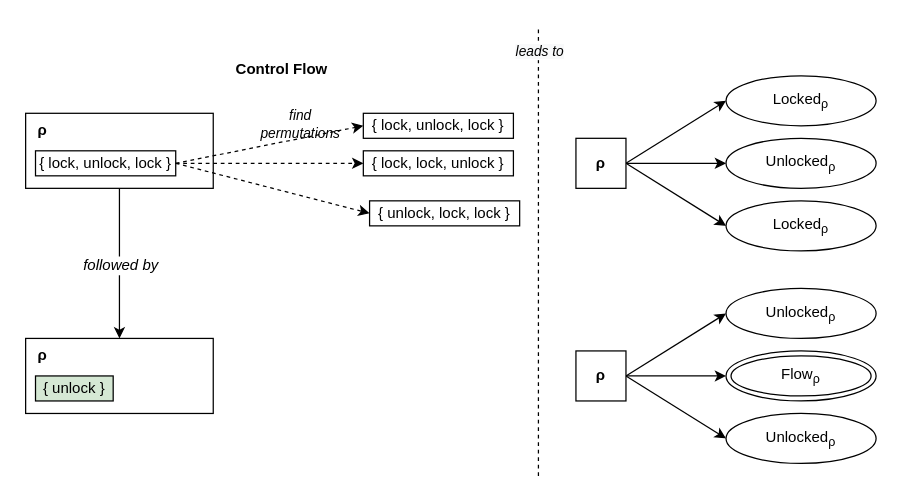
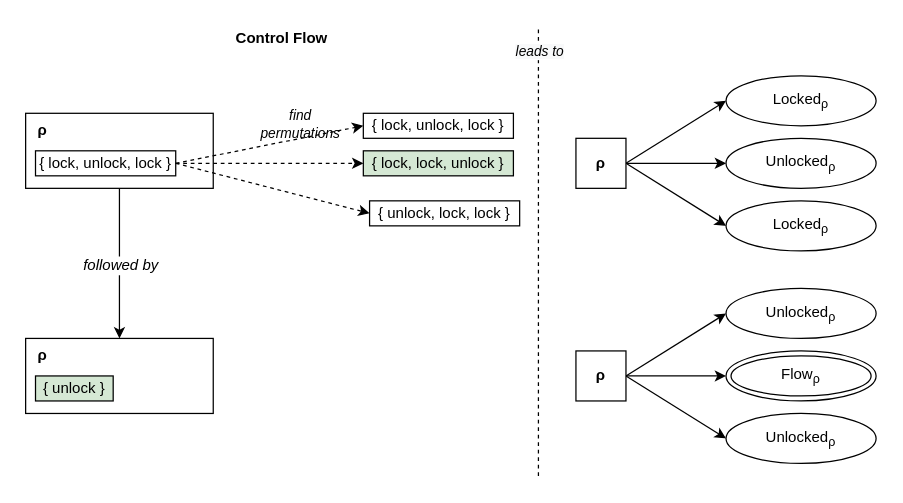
  <mxCell id="0" />
  <mxCell id="1" parent="0" />
  <mxCell id="2" style="edgeStyle=none;rounded=0;orthogonalLoop=1;jettySize=auto;html=1;exitX=0.5;exitY=1;exitDx=0;exitDy=0;entryX=0.5;entryY=0;entryDx=0;entryDy=0;" parent="1" source="5" target="11" edge="1"><mxGeometry relative="1" as="geometry" /></mxCell>
  <mxCell id="3" value="&lt;i&gt;followed by&lt;/i&gt;" style="text;html=1;align=center;verticalAlign=middle;resizable=0;points=[];labelBackgroundColor=#ffffff;" parent="2" vertex="1" connectable="0"><mxGeometry x="-0.179" relative="1" as="geometry"><mxPoint y="12" as="offset" /></mxGeometry></mxCell>
  <mxCell id="4" value="" style="group" parent="1" vertex="1" connectable="0"><mxGeometry x="20" y="90" width="150" height="60" as="geometry" /></mxCell>
  <mxCell id="5" value="&lt;b&gt;ρ&lt;/b&gt;" style="rounded=0;whiteSpace=wrap;html=1;align=left;verticalAlign=top;spacingLeft=8;" parent="4" vertex="1"><mxGeometry width="150" height="60" as="geometry" /></mxCell>
  <mxCell id="6" value="&lt;span style=&quot;white-space: normal&quot;&gt;{ lock, unlock, lock }&lt;/span&gt;" style="rounded=0;whiteSpace=wrap;html=1;align=center;" parent="4" vertex="1"><mxGeometry x="7.89" y="30" width="112.11" height="20" as="geometry" /></mxCell>
  <mxCell id="7" style="edgeStyle=orthogonalEdgeStyle;rounded=0;orthogonalLoop=1;jettySize=auto;html=1;exitX=1;exitY=0.5;exitDx=0;exitDy=0;entryX=0;entryY=0.5;entryDx=0;entryDy=0;" parent="1" edge="1"><mxGeometry relative="1" as="geometry"><mxPoint x="580" y="90" as="targetPoint" /></mxGeometry></mxCell>
  <mxCell id="8" value="&lt;span style=&quot;white-space: normal&quot;&gt;{ lock, unlock, lock }&lt;/span&gt;" style="rounded=0;whiteSpace=wrap;html=1;align=center;" parent="1" vertex="1"><mxGeometry x="290" y="90" width="120" height="20" as="geometry" /></mxCell>
  <mxCell id="9" value="&lt;span style=&quot;white-space: normal&quot;&gt;{ unlock, lock, lock }&lt;/span&gt;" style="rounded=0;whiteSpace=wrap;html=1;align=center;" parent="1" vertex="1"><mxGeometry x="295" y="160" width="120" height="20" as="geometry" /></mxCell>
  <mxCell id="10" value="" style="group" parent="1" vertex="1" connectable="0"><mxGeometry x="20" y="270" width="150" height="60" as="geometry" /></mxCell>
  <mxCell id="11" value="&lt;b&gt;ρ&lt;/b&gt;" style="rounded=0;whiteSpace=wrap;html=1;align=left;verticalAlign=top;spacingLeft=8;" parent="10" vertex="1"><mxGeometry width="150" height="60" as="geometry" /></mxCell>
  <mxCell id="12" value="&lt;span style=&quot;white-space: normal&quot;&gt;{ unlock }&lt;/span&gt;" style="rounded=0;whiteSpace=wrap;html=1;align=center;fillColor=#d5e8d4;" parent="10" vertex="1"><mxGeometry x="7.89" y="30" width="62.11" height="20" as="geometry" /></mxCell>
  <mxCell id="13" value="Locked&lt;sub&gt;ρ&lt;/sub&gt;" style="ellipse;whiteSpace=wrap;html=1;align=center;" parent="1" vertex="1"><mxGeometry x="580" y="60" width="120" height="40" as="geometry" /></mxCell>
  <mxCell id="14" style="rounded=0;orthogonalLoop=1;jettySize=auto;html=1;exitX=1;exitY=0.5;exitDx=0;exitDy=0;entryX=0;entryY=0.5;entryDx=0;entryDy=0;" parent="1" source="17" target="13" edge="1"><mxGeometry relative="1" as="geometry" /></mxCell>
  <mxCell id="15" style="edgeStyle=none;rounded=0;orthogonalLoop=1;jettySize=auto;html=1;exitX=1;exitY=0.5;exitDx=0;exitDy=0;entryX=0;entryY=0.5;entryDx=0;entryDy=0;" parent="1" source="17" target="18" edge="1"><mxGeometry relative="1" as="geometry" /></mxCell>
  <mxCell id="16" style="edgeStyle=none;rounded=0;orthogonalLoop=1;jettySize=auto;html=1;exitX=1;exitY=0.5;exitDx=0;exitDy=0;entryX=0;entryY=0.5;entryDx=0;entryDy=0;" parent="1" source="17" target="23" edge="1"><mxGeometry relative="1" as="geometry" /></mxCell>
  <mxCell id="17" value="&lt;b style=&quot;white-space: normal&quot;&gt;ρ&lt;/b&gt;" style="rounded=0;whiteSpace=wrap;html=1;align=center;" parent="1" vertex="1"><mxGeometry x="460" y="110" width="40" height="40" as="geometry" /></mxCell>
  <mxCell id="18" value="&lt;span style=&quot;font-size: 12px&quot;&gt;Unlocked&lt;/span&gt;&lt;sub&gt;ρ&lt;/sub&gt;" style="ellipse;whiteSpace=wrap;html=1;align=center;" parent="1" vertex="1"><mxGeometry x="580" y="110" width="120" height="40" as="geometry" /></mxCell>
- <mxCell id="19" value="&lt;span style=&quot;white-space: normal&quot;&gt;{ lock, lock, unlock }&lt;/span&gt;" style="rounded=0;whiteSpace=wrap;html=1;align=center;" parent="1" vertex="1"><mxGeometry x="290" y="120" width="120" height="20" as="geometry" /></mxCell>
+ <mxCell id="19" value="&lt;span style=&quot;white-space: normal&quot;&gt;{ lock, lock, unlock }&lt;/span&gt;" style="rounded=0;whiteSpace=wrap;html=1;align=center;fillColor=#d5e8d4;" parent="1" vertex="1"><mxGeometry x="290" y="120" width="120" height="20" as="geometry" /></mxCell>
  <mxCell id="20" style="edgeStyle=none;rounded=0;orthogonalLoop=1;jettySize=auto;html=1;exitX=1;exitY=0.5;exitDx=0;exitDy=0;entryX=0;entryY=0.5;entryDx=0;entryDy=0;dashed=1;" parent="1" source="6" target="8" edge="1"><mxGeometry relative="1" as="geometry" /></mxCell>
  <mxCell id="21" style="edgeStyle=none;rounded=0;orthogonalLoop=1;jettySize=auto;html=1;exitX=1;exitY=0.5;exitDx=0;exitDy=0;entryX=0;entryY=0.5;entryDx=0;entryDy=0;dashed=1;" parent="1" source="6" target="19" edge="1"><mxGeometry relative="1" as="geometry" /></mxCell>
  <mxCell id="22" style="edgeStyle=none;rounded=0;orthogonalLoop=1;jettySize=auto;html=1;exitX=1;exitY=0.5;exitDx=0;exitDy=0;entryX=0;entryY=0.5;entryDx=0;entryDy=0;dashed=1;" parent="1" source="6" target="9" edge="1"><mxGeometry relative="1" as="geometry" /></mxCell>
  <mxCell id="23" value="Locked&lt;sub&gt;ρ&lt;/sub&gt;" style="ellipse;whiteSpace=wrap;html=1;align=center;" parent="1" vertex="1"><mxGeometry x="580" y="160" width="120" height="40" as="geometry" /></mxCell>
  <mxCell id="24" value="Unlocked&lt;sub&gt;ρ&lt;/sub&gt;" style="ellipse;whiteSpace=wrap;html=1;align=center;" parent="1" vertex="1"><mxGeometry x="580" y="230" width="120" height="40" as="geometry" /></mxCell>
  <mxCell id="25" style="rounded=0;orthogonalLoop=1;jettySize=auto;html=1;exitX=1;exitY=0.5;exitDx=0;exitDy=0;entryX=0;entryY=0.5;entryDx=0;entryDy=0;" parent="1" source="28" target="24" edge="1"><mxGeometry relative="1" as="geometry" /></mxCell>
  <mxCell id="26" style="edgeStyle=none;rounded=0;orthogonalLoop=1;jettySize=auto;html=1;exitX=1;exitY=0.5;exitDx=0;exitDy=0;entryX=0;entryY=0.5;entryDx=0;entryDy=0;" parent="1" source="28" target="30" edge="1"><mxGeometry relative="1" as="geometry"><mxPoint x="580" y="370" as="targetPoint" /></mxGeometry></mxCell>
  <mxCell id="27" style="edgeStyle=none;rounded=0;orthogonalLoop=1;jettySize=auto;html=1;exitX=1;exitY=0.5;exitDx=0;exitDy=0;entryX=0;entryY=0.5;entryDx=0;entryDy=0;" parent="1" source="28" target="29" edge="1"><mxGeometry relative="1" as="geometry" /></mxCell>
  <mxCell id="28" value="&lt;b style=&quot;white-space: normal&quot;&gt;ρ&lt;/b&gt;" style="rounded=0;whiteSpace=wrap;html=1;align=center;" parent="1" vertex="1"><mxGeometry x="460" y="280" width="40" height="40" as="geometry" /></mxCell>
  <mxCell id="29" value="&lt;span style=&quot;font-size: 12px&quot;&gt;Unlocked&lt;/span&gt;&lt;sub&gt;ρ&lt;/sub&gt;" style="ellipse;whiteSpace=wrap;html=1;align=center;" parent="1" vertex="1"><mxGeometry x="580" y="330" width="120" height="40" as="geometry" /></mxCell>
  <mxCell id="30" value="&lt;span style=&quot;white-space: normal&quot;&gt;Flow&lt;/span&gt;&lt;sub style=&quot;white-space: normal&quot;&gt;ρ&lt;/sub&gt;" style="ellipse;shape=doubleEllipse;whiteSpace=wrap;html=1;align=center;" parent="1" vertex="1"><mxGeometry x="580" y="280" width="120" height="40" as="geometry" /></mxCell>
  <mxCell id="31" value="&lt;i style=&quot;font-size: 11px;&quot;&gt;&lt;font style=&quot;font-size: 11px;&quot;&gt;find permutations&lt;/font&gt;&lt;/i&gt;" style="text;html=1;strokeColor=none;fillColor=none;align=center;verticalAlign=middle;whiteSpace=wrap;rounded=0;fontSize=11;" parent="1" vertex="1"><mxGeometry x="200" y="80" width="80" height="37" as="geometry" /></mxCell>
  <mxCell id="32" value="" style="endArrow=none;html=1;fontSize=12;dashed=1;" parent="1" edge="1"><mxGeometry width="50" height="50" relative="1" as="geometry"><mxPoint x="430" y="380" as="sourcePoint" /><mxPoint x="430" y="20" as="targetPoint" /></mxGeometry></mxCell>
  <mxCell id="33" value="&lt;i style=&quot;background-color: rgb(248, 249, 250); font-size: 11px;&quot;&gt;leads to&lt;/i&gt;" style="text;html=1;align=center;verticalAlign=middle;resizable=0;points=[];labelBackgroundColor=#ffffff;fontSize=11;" parent="32" vertex="1" connectable="0"><mxGeometry x="0.8" relative="1" as="geometry"><mxPoint y="-16" as="offset" /></mxGeometry></mxCell>
- <mxCell id="34" value="Control Flow" style="text;html=1;strokeColor=none;fillColor=none;align=center;verticalAlign=middle;whiteSpace=wrap;rounded=0;fontSize=12;fontStyle=1" parent="1" vertex="1"><mxGeometry x="180" y="45" width="90" height="20" as="geometry" /></mxCell>
+ <mxCell id="34" value="Control Flow" style="text;html=1;strokeColor=none;fillColor=none;align=center;verticalAlign=middle;whiteSpace=wrap;rounded=0;fontSize=12;fontStyle=1" parent="1" vertex="1"><mxGeometry x="180" y="20" width="90" height="20" as="geometry" /></mxCell>
